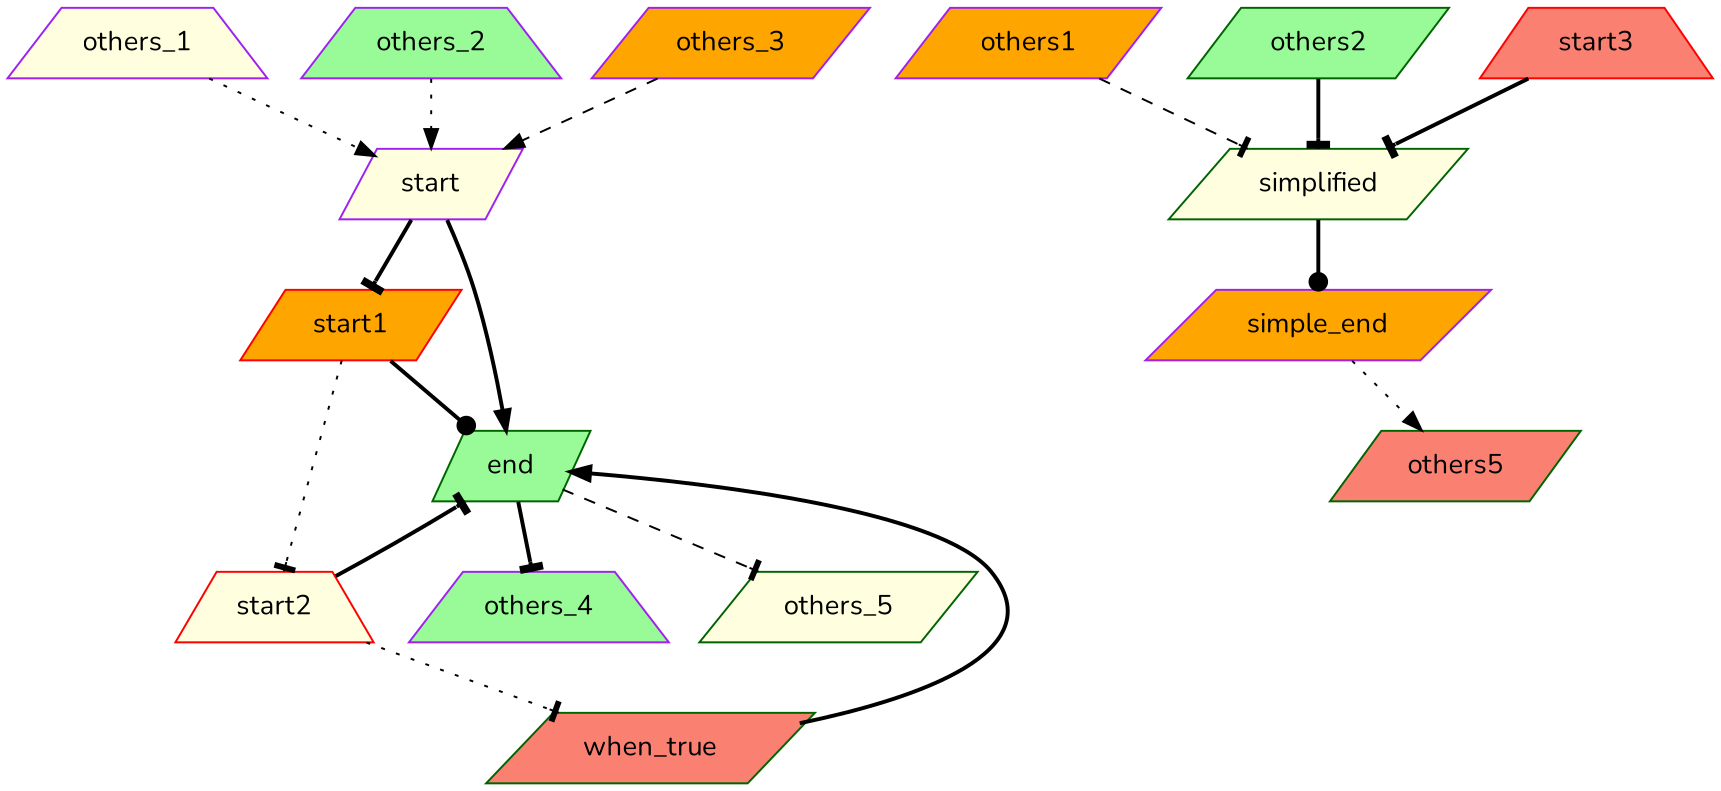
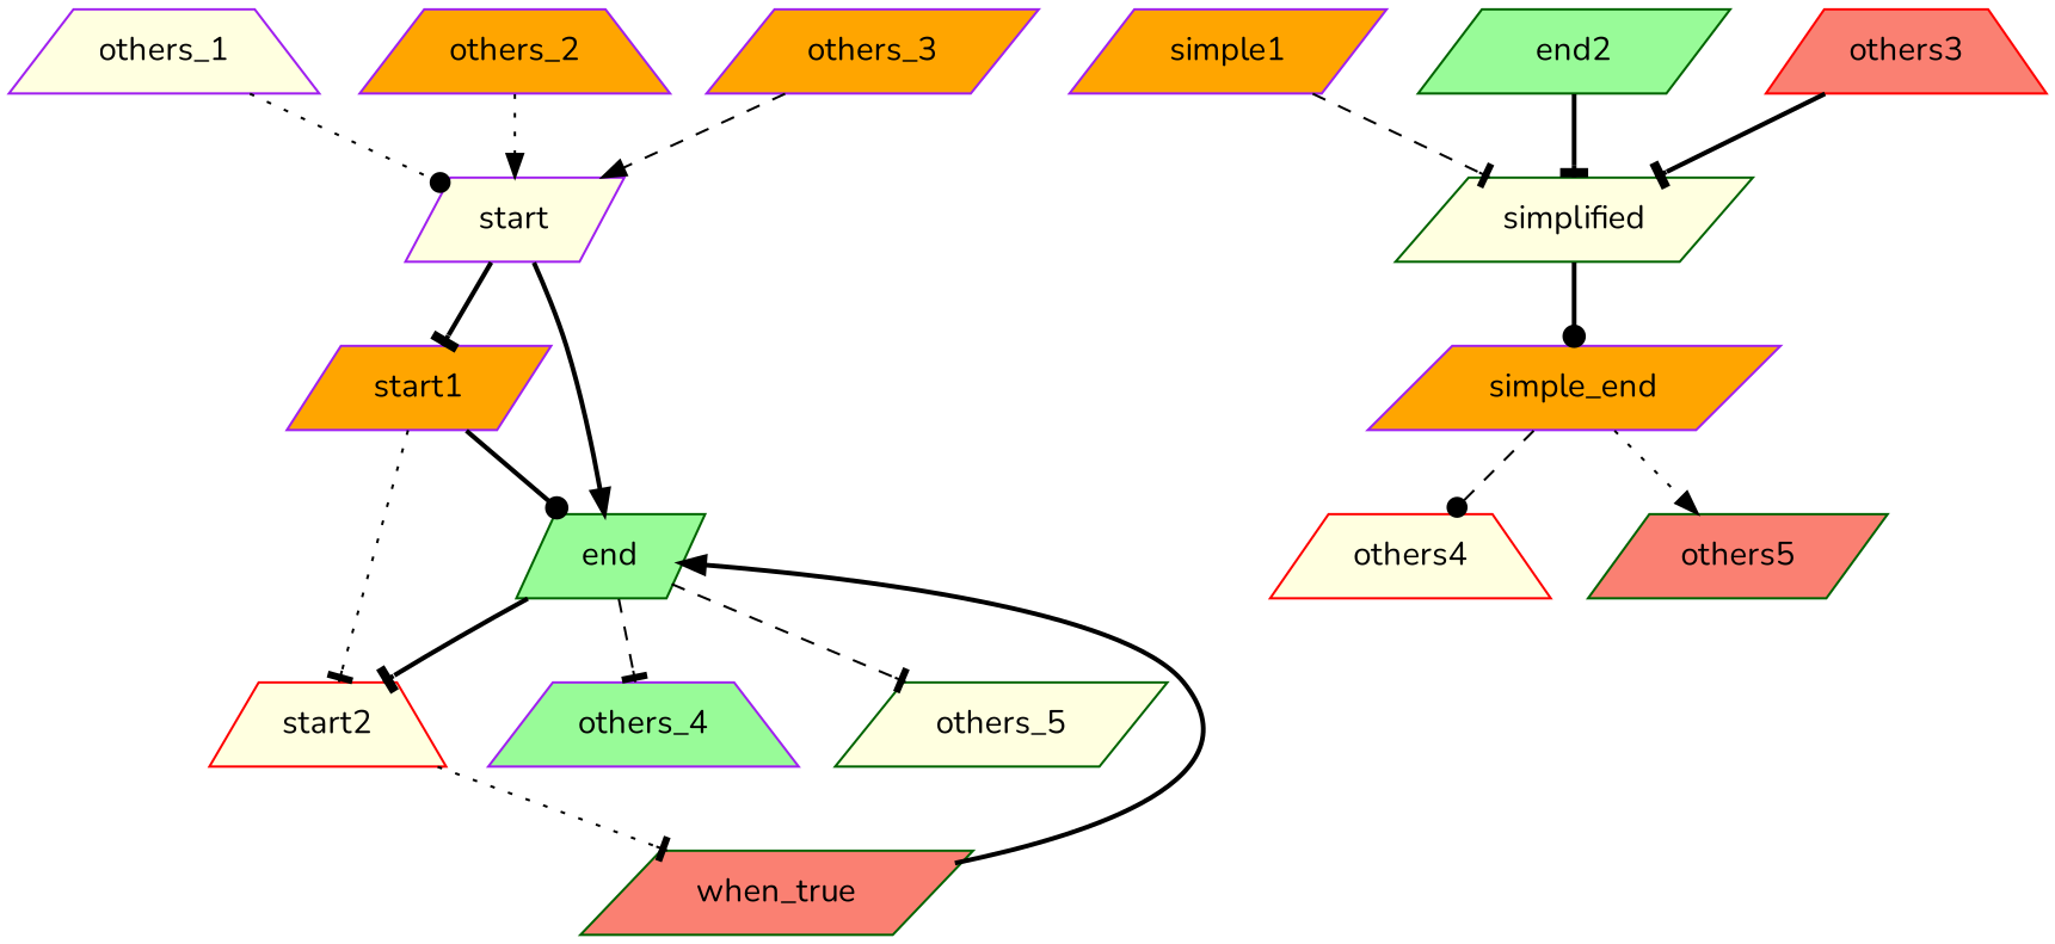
  digraph {
    fontname=Nunito
    node [color=purple fillcolor=lightyellow fontname=Nunito shape=parallelogram style=filled]
    edge [arrowhead=tee fontname=Nunito style=bold]
-   start1 [color=red fillcolor=orange]
+   start1 [fillcolor=orange]
    start
    end [color=darkgreen fillcolor=palegreen]
    others_1 [shape=trapezium]
    start2 [color=red shape=trapezium]
    others_4 [fillcolor=palegreen shape=trapezium]
    others_5 [color=darkgreen]
-   others_2 [fillcolor=palegreen shape=trapezium]
+   others_2 [fillcolor=orange shape=trapezium]
    others_3 [fillcolor=orange]
    when_true [color=darkgreen fillcolor=salmon]
-   others1 [fillcolor=orange]
+   others1 [fillcolor=orange label=simple1]
    simplified [color=darkgreen]
    simple_end [fillcolor=orange]
+   others4 [color=red shape=trapezium]
    others5 [color=darkgreen fillcolor=salmon]
-   others2 [color=darkgreen fillcolor=palegreen]
-   others3 [color=red fillcolor=salmon shape=trapezium label=start3]
+   others2 [color=darkgreen fillcolor=palegreen label=end2]
+   others3 [color=red fillcolor=salmon shape=trapezium]
    start1 -> end [arrowhead=dot]
    start1 -> start2 [style=dotted]
    start -> start1
    start -> end [arrowhead=normal]
-   end -> others_4
+   end -> others_4 [style=dashed]
    end -> others_5 [style=dashed]
-   others_1 -> start [arrowhead=normal style=dotted]
-   start2 -> end
+   others_1 -> start [arrowhead=dot style=dotted]
+   end -> start2
    start2 -> when_true [style=dotted]
    others_2 -> start [arrowhead=normal style=dotted]
    others_3 -> start [arrowhead=normal style=dashed]
    when_true -> end [arrowhead=normal]
    others1 -> simplified [style=dashed]
    simplified -> simple_end [arrowhead=dot]
+   simple_end -> others4 [arrowhead=dot style=dashed]
    simple_end -> others5 [arrowhead=normal style=dotted]
    others2 -> simplified
    others3 -> simplified
  }
